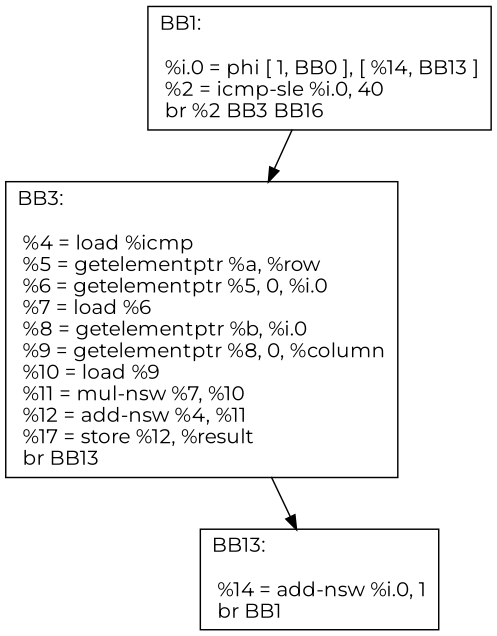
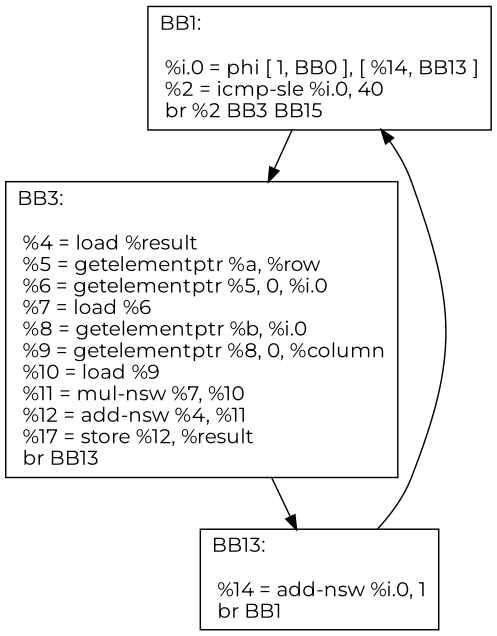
  digraph {
    fontname=Montserrat
    node [fontname=Montserrat shape=record]
    edge [fontname=Montserrat]
-   n1 [label="{BB1:\l\l  %i.0 = phi [ 1, BB0 ], [  %14, BB13 ]\l %2 = icmp-sle %i.0,  40\l br %2 BB3 BB16\l}"]
-   n2 [label="{BB3:\l\l  %4 = load %icmp\l %5 = getelementptr %a,  %row\l %6 = getelementptr %5,  0,  %i.0\l %7 = load %6\l %8 = getelementptr %b,  %i.0\l %9 = getelementptr %8,  0,  %column\l %10 = load %9\l %11 = mul-nsw %7,  %10\l %12 = add-nsw %4,  %11\l %17 = store %12,  %result\l br  BB13\l}"]
+   n1 [label="{BB1:\l\l  %i.0 = phi [ 1, BB0 ], [  %14, BB13 ]\l %2 = icmp-sle %i.0,  40\l br %2 BB3 BB15\l}"]
+   n2 [label="{BB3:\l\l  %4 = load %result\l %5 = getelementptr %a,  %row\l %6 = getelementptr %5,  0,  %i.0\l %7 = load %6\l %8 = getelementptr %b,  %i.0\l %9 = getelementptr %8,  0,  %column\l %10 = load %9\l %11 = mul-nsw %7,  %10\l %12 = add-nsw %4,  %11\l %17 = store %12,  %result\l br  BB13\l}"]
    n3 [label="{BB13:\l\l  %14 = add-nsw %i.0,  1\l br  BB1\l}"]
    n1 -> n2
    n2 -> n3
+   n3 -> n1
  }
